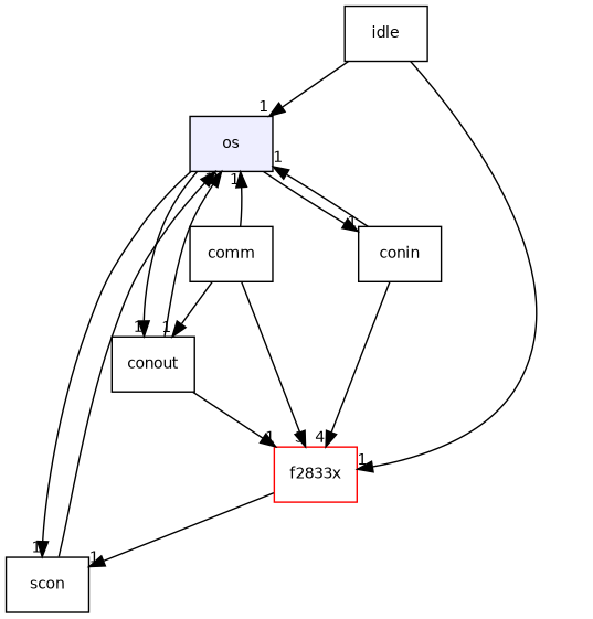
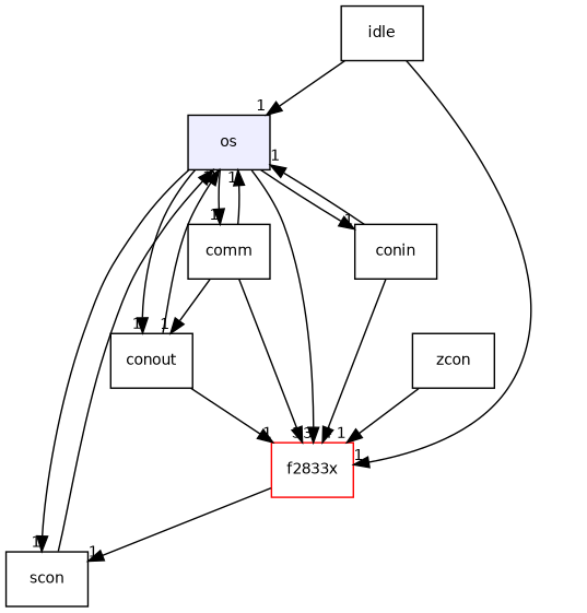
  digraph {
    compound=true
    node [fontname=Helvetica fontsize=10 shape=box]
    edge [headlabel=1 labeldistance=1.5 labelfontname=Helvetica labelfontsize=10]
    n1 [fillcolor="#eeeeff" label=os pencolor=black style=filled]
    n2 [label=comm]
    n3 [label=conin]
    n4 [label=conout]
    n5 [label=scon]
    n6 [color=red fillcolor=white label=f2833x style=filled]
    n7 [label=idle]
+   n8 [label=zcon]
+   n1 -> n2
    n1 -> n3
    n1 -> n4
    n1 -> n5
+   n1 -> n6 [headlabel=3]
    n2 -> n1
    n2 -> n4
    n2 -> n6 [headlabel=3]
    n3 -> n1
    n3 -> n6 [headlabel=4]
    n4 -> n1
    n4 -> n6
    n5 -> n1
    n6 -> n5
    n7 -> n1
    n7 -> n6
+   n8 -> n6
  }
